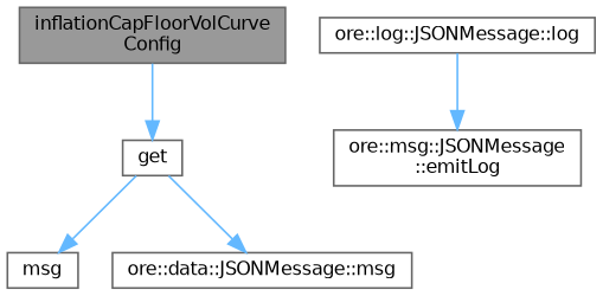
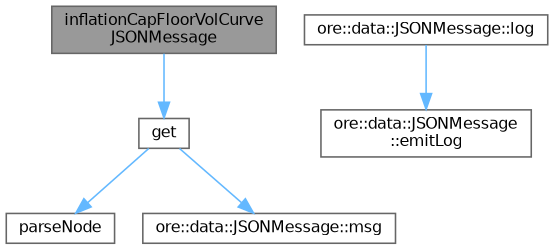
  digraph {
    rankdir=TB
    node [color=grey40 fillcolor=white fontname=Helvetica fontsize=10 shape=box style=filled]
    edge [color=steelblue1 fontname=Helvetica fontsize=10 labelfontname=Helvetica labelfontsize=10 style=solid]
-   n1 [color=gray40 fillcolor=grey60 fontcolor=black height=0.2 label="inflationCapFloorVolCurve\lConfig" width=0.4]
+   n1 [color=gray40 fillcolor=grey60 fontcolor=black height=0.2 label="inflationCapFloorVolCurve\lJSONMessage" width=0.4]
    n2 [height=0.2 label=get width=0.4]
-   n3 [height=0.2 label=msg width=0.4]
+   n3 [height=0.2 label=parseNode width=0.4]
    n4 [height=0.2 label="ore::data::JSONMessage::msg" width=0.4]
-   n5 [height=0.2 label="ore::log::JSONMessage::log" width=0.4]
-   n6 [height=0.2 label="ore::msg::JSONMessage\l::emitLog" width=0.4]
+   n5 [height=0.2 label="ore::data::JSONMessage::log" width=0.4]
+   n6 [height=0.2 label="ore::data::JSONMessage\l::emitLog" width=0.4]
    n1 -> n2
    n2 -> n3
    n2 -> n4
    n5 -> n6
  }
